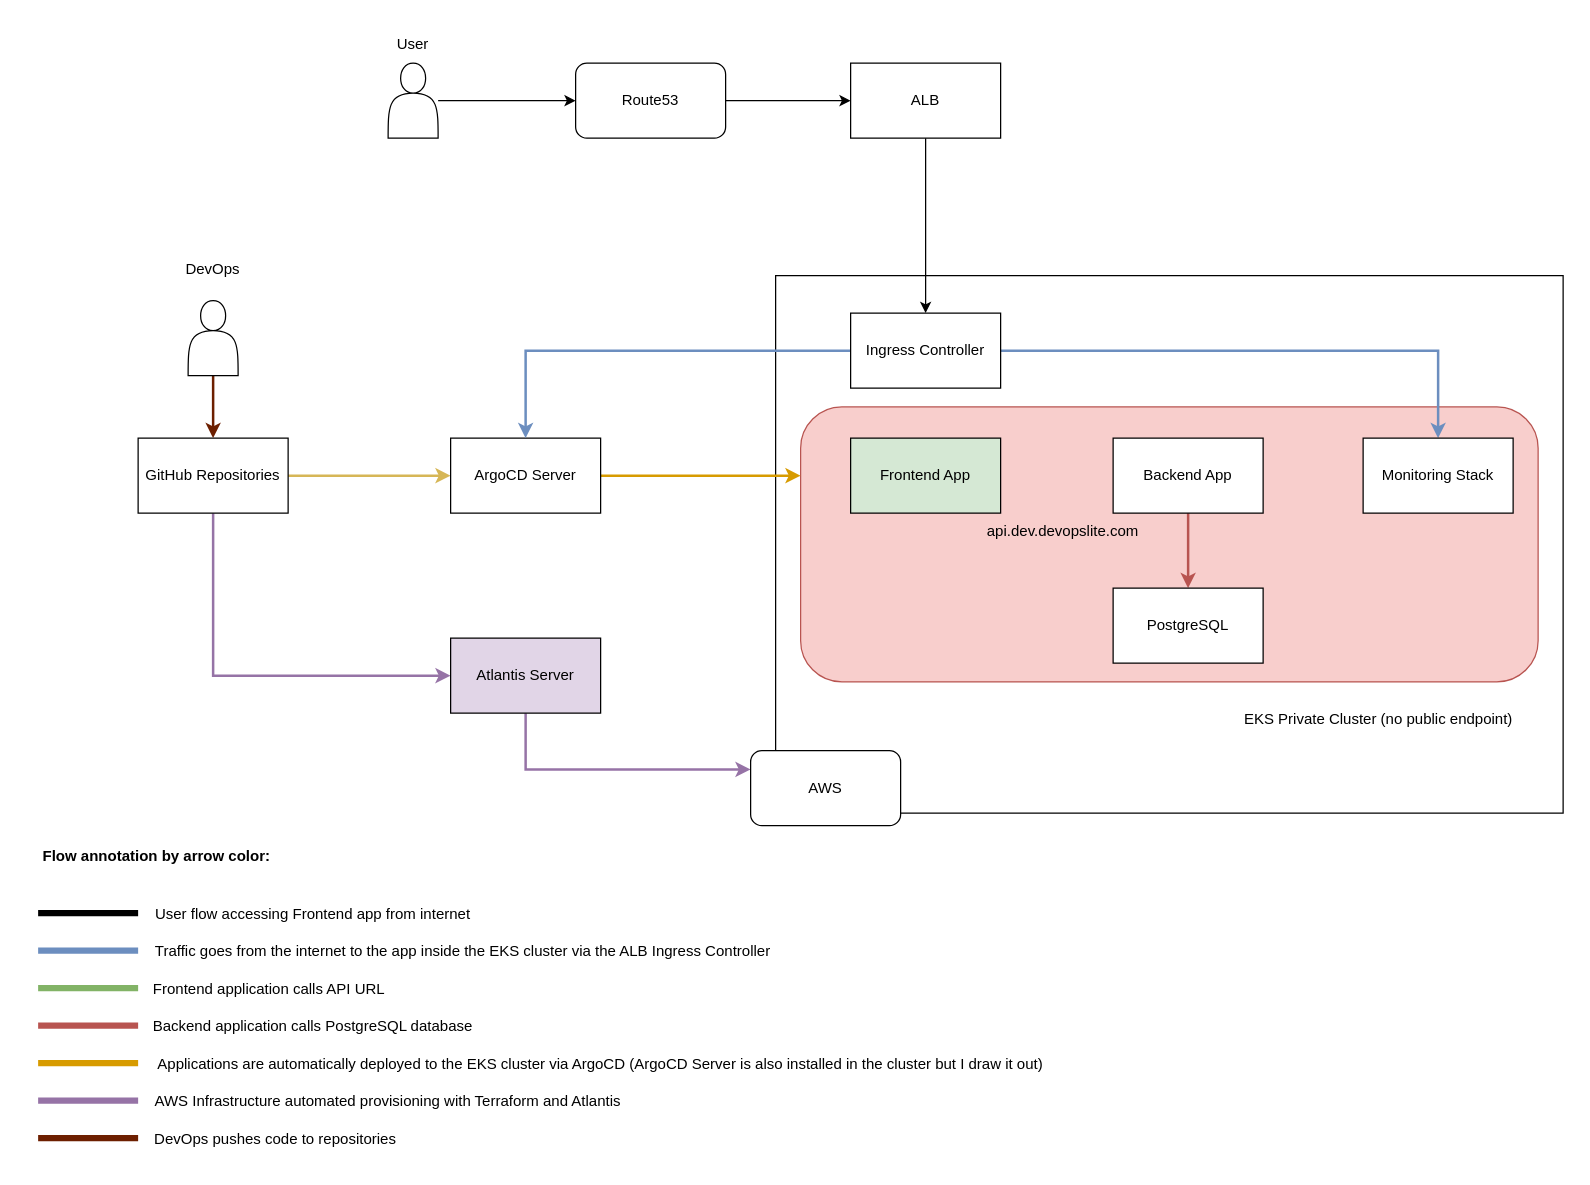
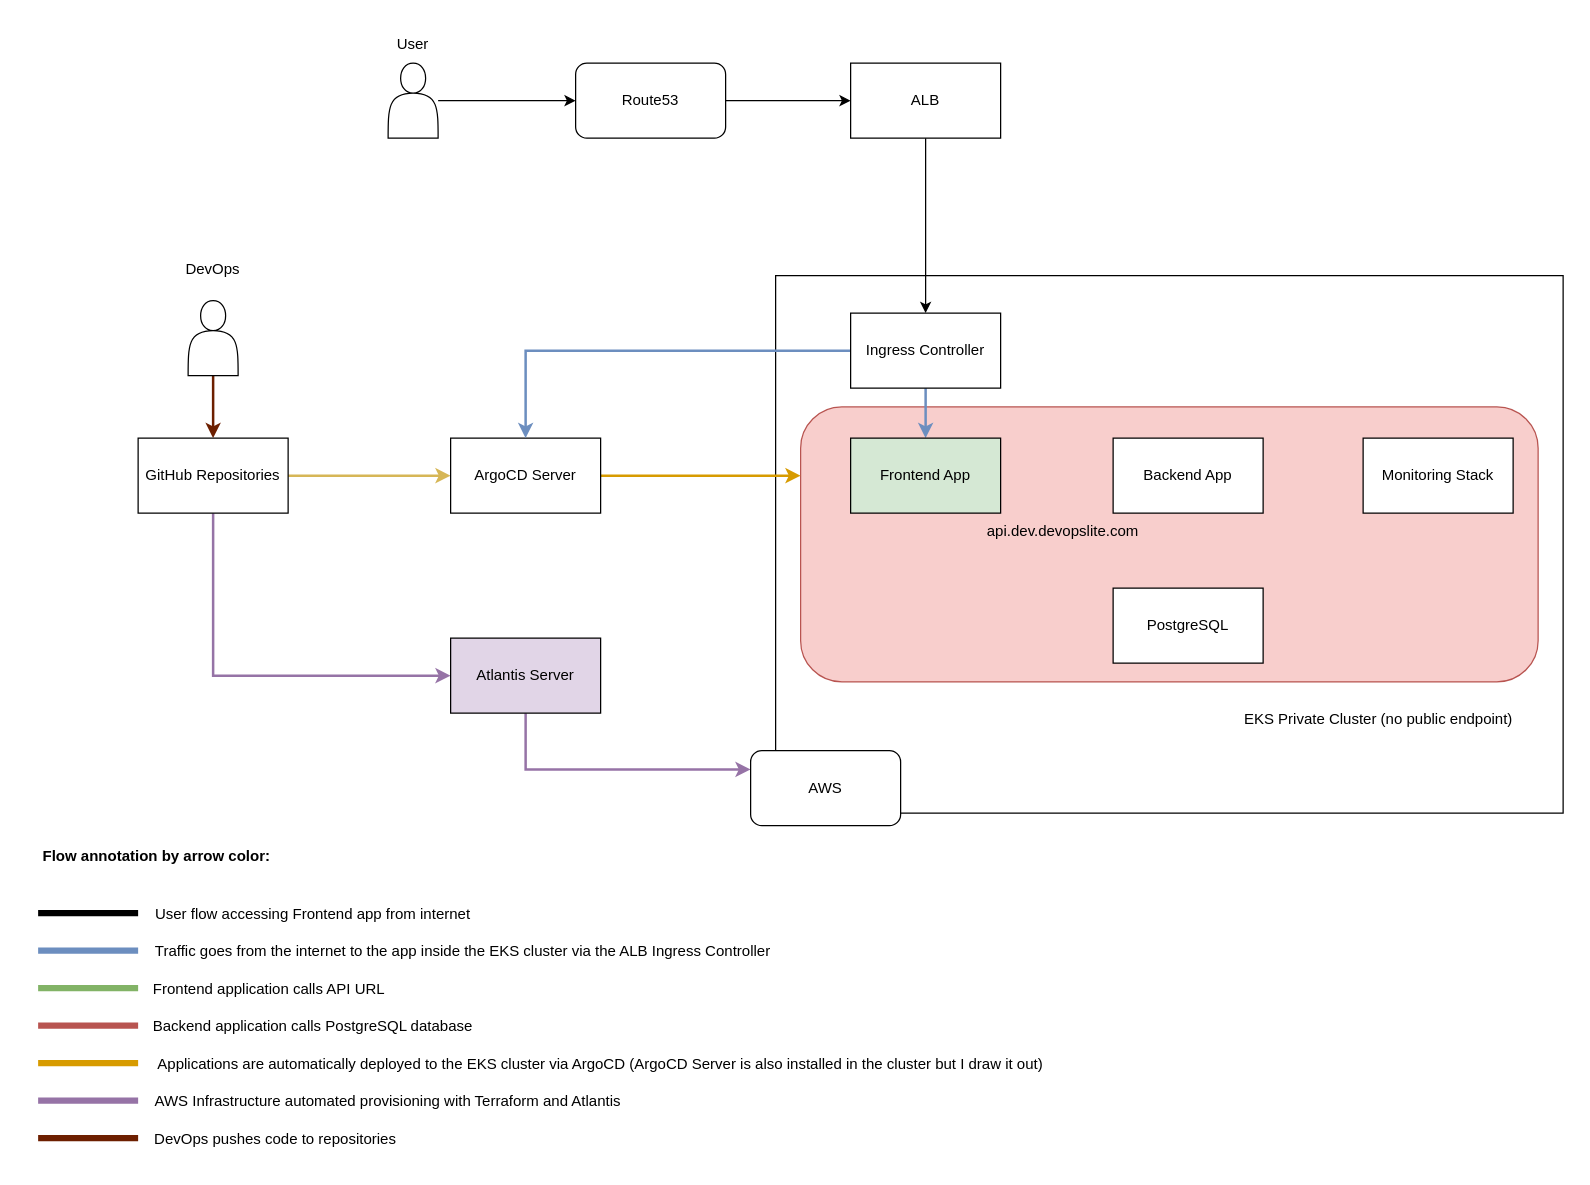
  <mxCell id="0" />
  <mxCell id="1" parent="0" />
  <mxCell id="2" value="" style="rounded=0;whiteSpace=wrap;html=1;" vertex="1" parent="1"><mxGeometry x="620" y="220" width="630" height="430" as="geometry" /></mxCell>
  <mxCell id="3" value="" style="rounded=1;whiteSpace=wrap;html=1;fillColor=#f8cecc;strokeColor=#b85450;" vertex="1" parent="1"><mxGeometry x="640" y="325" width="590" height="220" as="geometry" /></mxCell>
  <mxCell id="4" style="edgeStyle=orthogonalEdgeStyle;rounded=0;orthogonalLoop=1;jettySize=auto;html=1;entryX=0;entryY=0.5;entryDx=0;entryDy=0;fillColor=#fff2cc;strokeColor=#d6b656;strokeWidth=2;" edge="1" parent="1" source="6" target="8"><mxGeometry relative="1" as="geometry" /></mxCell>
  <mxCell id="5" style="edgeStyle=orthogonalEdgeStyle;rounded=0;orthogonalLoop=1;jettySize=auto;html=1;entryX=0;entryY=0.5;entryDx=0;entryDy=0;fillColor=#e1d5e7;strokeColor=#9673a6;strokeWidth=2;" edge="1" parent="1" source="6" target="10"><mxGeometry relative="1" as="geometry"><Array as="points"><mxPoint x="170" y="540" /></Array></mxGeometry></mxCell>
  <mxCell id="6" value="GitHub Repositories" style="rounded=0;whiteSpace=wrap;html=1;" vertex="1" parent="1"><mxGeometry x="110" y="350" width="120" height="60" as="geometry" /></mxCell>
  <mxCell id="7" style="edgeStyle=orthogonalEdgeStyle;rounded=0;orthogonalLoop=1;jettySize=auto;html=1;entryX=0;entryY=0.25;entryDx=0;entryDy=0;fillColor=#ffe6cc;strokeColor=#d79b00;strokeWidth=2;" edge="1" parent="1" source="8" target="3"><mxGeometry relative="1" as="geometry"><mxPoint x="610" y="380" as="targetPoint" /></mxGeometry></mxCell>
  <mxCell id="8" value="ArgoCD Server" style="rounded=0;whiteSpace=wrap;html=1;" vertex="1" parent="1"><mxGeometry x="360" y="350" width="120" height="60" as="geometry" /></mxCell>
  <mxCell id="9" style="edgeStyle=orthogonalEdgeStyle;rounded=0;orthogonalLoop=1;jettySize=auto;html=1;entryX=0;entryY=0.25;entryDx=0;entryDy=0;fillColor=#e1d5e7;strokeColor=#9673a6;strokeWidth=2;" edge="1" parent="1" source="10" target="27"><mxGeometry relative="1" as="geometry"><Array as="points"><mxPoint x="420" y="615" /></Array></mxGeometry></mxCell>
  <mxCell id="10" value="Atlantis Server" style="rounded=0;whiteSpace=wrap;html=1;fillColor=#e1d5e7;" vertex="1" parent="1"><mxGeometry x="360" y="510" width="120" height="60" as="geometry" /></mxCell>
  <mxCell id="11" style="edgeStyle=orthogonalEdgeStyle;rounded=0;orthogonalLoop=1;jettySize=auto;html=1;entryX=0;entryY=0.5;entryDx=0;entryDy=0;" edge="1" parent="1" source="12" target="16"><mxGeometry relative="1" as="geometry" /></mxCell>
  <mxCell id="12" value="Route53" style="whiteSpace=wrap;html=1;rounded=1;" vertex="1" parent="1"><mxGeometry x="460" y="50" width="120" height="60" as="geometry" /></mxCell>
  <mxCell id="13" style="edgeStyle=orthogonalEdgeStyle;rounded=0;orthogonalLoop=1;jettySize=auto;html=1;entryX=0;entryY=0.5;entryDx=0;entryDy=0;" edge="1" parent="1" source="14" target="12"><mxGeometry relative="1" as="geometry" /></mxCell>
  <mxCell id="14" value="" style="shape=actor;whiteSpace=wrap;html=1;" vertex="1" parent="1"><mxGeometry x="310" y="50" width="40" height="60" as="geometry" /></mxCell>
  <mxCell id="15" style="edgeStyle=orthogonalEdgeStyle;rounded=0;orthogonalLoop=1;jettySize=auto;html=1;entryX=0.5;entryY=0;entryDx=0;entryDy=0;" edge="1" parent="1" source="16" target="20"><mxGeometry relative="1" as="geometry" /></mxCell>
  <mxCell id="16" value="ALB" style="rounded=0;whiteSpace=wrap;html=1;" vertex="1" parent="1"><mxGeometry x="680" y="50" width="120" height="60" as="geometry" /></mxCell>
+ <mxCell id="17" style="edgeStyle=orthogonalEdgeStyle;rounded=0;orthogonalLoop=1;jettySize=auto;html=1;entryX=0.5;entryY=0;entryDx=0;entryDy=0;fillColor=#dae8fc;strokeColor=#6c8ebf;strokeWidth=2;" edge="1" parent="1" source="20" target="21"><mxGeometry relative="1" as="geometry" /></mxCell>
  <mxCell id="18" style="edgeStyle=orthogonalEdgeStyle;rounded=0;orthogonalLoop=1;jettySize=auto;html=1;fillColor=#dae8fc;strokeColor=#6c8ebf;strokeWidth=2;" edge="1" parent="1" source="20" target="8"><mxGeometry relative="1" as="geometry" /></mxCell>
- <mxCell id="19" style="edgeStyle=orthogonalEdgeStyle;rounded=0;orthogonalLoop=1;jettySize=auto;html=1;entryX=0.5;entryY=0;entryDx=0;entryDy=0;fillColor=#dae8fc;strokeColor=#6c8ebf;strokeWidth=2;" edge="1" parent="1" source="20" target="25"><mxGeometry relative="1" as="geometry" /></mxCell>
  <mxCell id="20" value="Ingress Controller" style="rounded=0;whiteSpace=wrap;html=1;" vertex="1" parent="1"><mxGeometry x="680" y="250" width="120" height="60" as="geometry" /></mxCell>
  <mxCell id="21" value="Frontend App" style="rounded=0;whiteSpace=wrap;html=1;fillColor=#d5e8d4;" vertex="1" parent="1"><mxGeometry x="680" y="350" width="120" height="60" as="geometry" /></mxCell>
- <mxCell id="22" style="edgeStyle=orthogonalEdgeStyle;rounded=0;orthogonalLoop=1;jettySize=auto;html=1;entryX=0.5;entryY=0;entryDx=0;entryDy=0;fillColor=#f8cecc;strokeColor=#b85450;strokeWidth=2;" edge="1" parent="1" source="23" target="24"><mxGeometry relative="1" as="geometry" /></mxCell>
  <mxCell id="23" value="Backend App" style="rounded=0;whiteSpace=wrap;html=1;" vertex="1" parent="1"><mxGeometry x="890" y="350" width="120" height="60" as="geometry" /></mxCell>
  <mxCell id="24" value="PostgreSQL" style="rounded=0;whiteSpace=wrap;html=1;" vertex="1" parent="1"><mxGeometry x="890" y="470" width="120" height="60" as="geometry" /></mxCell>
  <mxCell id="25" value="Monitoring Stack" style="rounded=0;whiteSpace=wrap;html=1;" vertex="1" parent="1"><mxGeometry x="1090" y="350" width="120" height="60" as="geometry" /></mxCell>
  <mxCell id="26" value="EKS Private Cluster (no public endpoint)" style="text;html=1;align=center;verticalAlign=middle;whiteSpace=wrap;rounded=0;" vertex="1" parent="1"><mxGeometry x="960" y="560" width="285" height="30" as="geometry" /></mxCell>
  <mxCell id="27" value="" style="rounded=1;whiteSpace=wrap;html=1;" vertex="1" parent="1"><mxGeometry x="600" y="600" width="120" height="60" as="geometry" /></mxCell>
  <mxCell id="28" value="AWS" style="text;html=1;align=center;verticalAlign=middle;whiteSpace=wrap;rounded=0;" vertex="1" parent="1"><mxGeometry x="630" y="615" width="60" height="30" as="geometry" /></mxCell>
  <mxCell id="29" style="edgeStyle=orthogonalEdgeStyle;rounded=0;orthogonalLoop=1;jettySize=auto;html=1;entryX=0.5;entryY=0;entryDx=0;entryDy=0;fillColor=#a0522d;strokeColor=#6D1F00;strokeWidth=2;" edge="1" parent="1" source="30" target="6"><mxGeometry relative="1" as="geometry" /></mxCell>
  <mxCell id="30" value="" style="shape=actor;whiteSpace=wrap;html=1;" vertex="1" parent="1"><mxGeometry x="150" y="240" width="40" height="60" as="geometry" /></mxCell>
  <mxCell id="31" value="DevOps" style="text;html=1;align=center;verticalAlign=middle;whiteSpace=wrap;rounded=0;" vertex="1" parent="1"><mxGeometry x="140" y="200" width="60" height="30" as="geometry" /></mxCell>
  <mxCell id="32" value="User" style="text;html=1;align=center;verticalAlign=middle;whiteSpace=wrap;rounded=0;" vertex="1" parent="1"><mxGeometry x="300" y="20" width="60" height="30" as="geometry" /></mxCell>
  <mxCell id="33" value="" style="endArrow=none;html=1;rounded=0;strokeWidth=5;" edge="1" parent="1"><mxGeometry width="50" height="50" relative="1" as="geometry"><mxPoint x="30" y="730" as="sourcePoint" /><mxPoint x="110" y="730" as="targetPoint" /></mxGeometry></mxCell>
  <mxCell id="34" value="api.dev.devopslite.com" style="text;html=1;align=center;verticalAlign=middle;whiteSpace=wrap;rounded=0;" vertex="1" parent="1"><mxGeometry x="820" y="410" width="60" height="30" as="geometry" /></mxCell>
  <mxCell id="35" value="User flow accessing Frontend app from internet" style="text;html=1;align=center;verticalAlign=middle;whiteSpace=wrap;rounded=0;" vertex="1" parent="1"><mxGeometry x="120" y="716" width="260" height="30" as="geometry" /></mxCell>
  <mxCell id="36" value="" style="endArrow=none;html=1;rounded=0;strokeWidth=5;fillColor=#dae8fc;strokeColor=#6c8ebf;" edge="1" parent="1"><mxGeometry width="50" height="50" relative="1" as="geometry"><mxPoint x="30" y="760" as="sourcePoint" /><mxPoint x="110" y="760" as="targetPoint" /></mxGeometry></mxCell>
  <mxCell id="37" value="Traffic goes from the internet to the app inside the EKS cluster via the ALB Ingress Controller" style="text;html=1;align=center;verticalAlign=middle;whiteSpace=wrap;rounded=0;" vertex="1" parent="1"><mxGeometry x="120" y="746" width="500" height="30" as="geometry" /></mxCell>
  <mxCell id="38" value="" style="endArrow=none;html=1;rounded=0;strokeWidth=5;fillColor=#d5e8d4;strokeColor=#82b366;" edge="1" parent="1"><mxGeometry width="50" height="50" relative="1" as="geometry"><mxPoint x="30" y="790" as="sourcePoint" /><mxPoint x="110" y="790" as="targetPoint" /></mxGeometry></mxCell>
  <mxCell id="39" value="Frontend application calls API URL" style="text;html=1;align=center;verticalAlign=middle;whiteSpace=wrap;rounded=0;" vertex="1" parent="1"><mxGeometry x="120" y="776" width="190" height="30" as="geometry" /></mxCell>
  <mxCell id="40" value="" style="endArrow=none;html=1;rounded=0;strokeWidth=5;fillColor=#f8cecc;strokeColor=#b85450;" edge="1" parent="1"><mxGeometry width="50" height="50" relative="1" as="geometry"><mxPoint x="30" y="820" as="sourcePoint" /><mxPoint x="110" y="820" as="targetPoint" /></mxGeometry></mxCell>
  <mxCell id="41" value="Backend application calls PostgreSQL database" style="text;html=1;align=center;verticalAlign=middle;whiteSpace=wrap;rounded=0;" vertex="1" parent="1"><mxGeometry x="120" y="806" width="260" height="30" as="geometry" /></mxCell>
  <mxCell id="42" value="" style="endArrow=none;html=1;rounded=0;strokeWidth=5;fillColor=#ffe6cc;strokeColor=#d79b00;" edge="1" parent="1"><mxGeometry width="50" height="50" relative="1" as="geometry"><mxPoint x="30" y="850" as="sourcePoint" /><mxPoint x="110" y="850" as="targetPoint" /></mxGeometry></mxCell>
  <mxCell id="43" value="Applications are automatically deployed to the EKS cluster via ArgoCD (ArgoCD Server is also installed in the cluster but I draw it out)" style="text;html=1;align=center;verticalAlign=middle;whiteSpace=wrap;rounded=0;" vertex="1" parent="1"><mxGeometry x="120" y="836" width="720" height="30" as="geometry" /></mxCell>
  <mxCell id="44" value="" style="endArrow=none;html=1;rounded=0;strokeWidth=5;fillColor=#e1d5e7;strokeColor=#9673a6;" edge="1" parent="1"><mxGeometry width="50" height="50" relative="1" as="geometry"><mxPoint x="30" y="880" as="sourcePoint" /><mxPoint x="110" y="880" as="targetPoint" /></mxGeometry></mxCell>
  <mxCell id="45" value="AWS Infrastructure automated provisioning with Terraform and Atlantis" style="text;html=1;align=center;verticalAlign=middle;whiteSpace=wrap;rounded=0;" vertex="1" parent="1"><mxGeometry x="120" y="866" width="380" height="30" as="geometry" /></mxCell>
  <mxCell id="46" value="" style="endArrow=none;html=1;rounded=0;strokeWidth=5;fillColor=#a0522d;strokeColor=#6D1F00;" edge="1" parent="1"><mxGeometry width="50" height="50" relative="1" as="geometry"><mxPoint x="30" y="910" as="sourcePoint" /><mxPoint x="110" y="910" as="targetPoint" /></mxGeometry></mxCell>
  <mxCell id="47" value="DevOps pushes code to repositories" style="text;html=1;align=center;verticalAlign=middle;whiteSpace=wrap;rounded=0;" vertex="1" parent="1"><mxGeometry x="120" y="896" width="200" height="30" as="geometry" /></mxCell>
  <mxCell id="48" value="&lt;b&gt;Flow annotation by arrow color:&lt;/b&gt;" style="text;html=1;align=center;verticalAlign=middle;whiteSpace=wrap;rounded=0;" vertex="1" parent="1"><mxGeometry x="20" y="670" width="210" height="30" as="geometry" /></mxCell>
